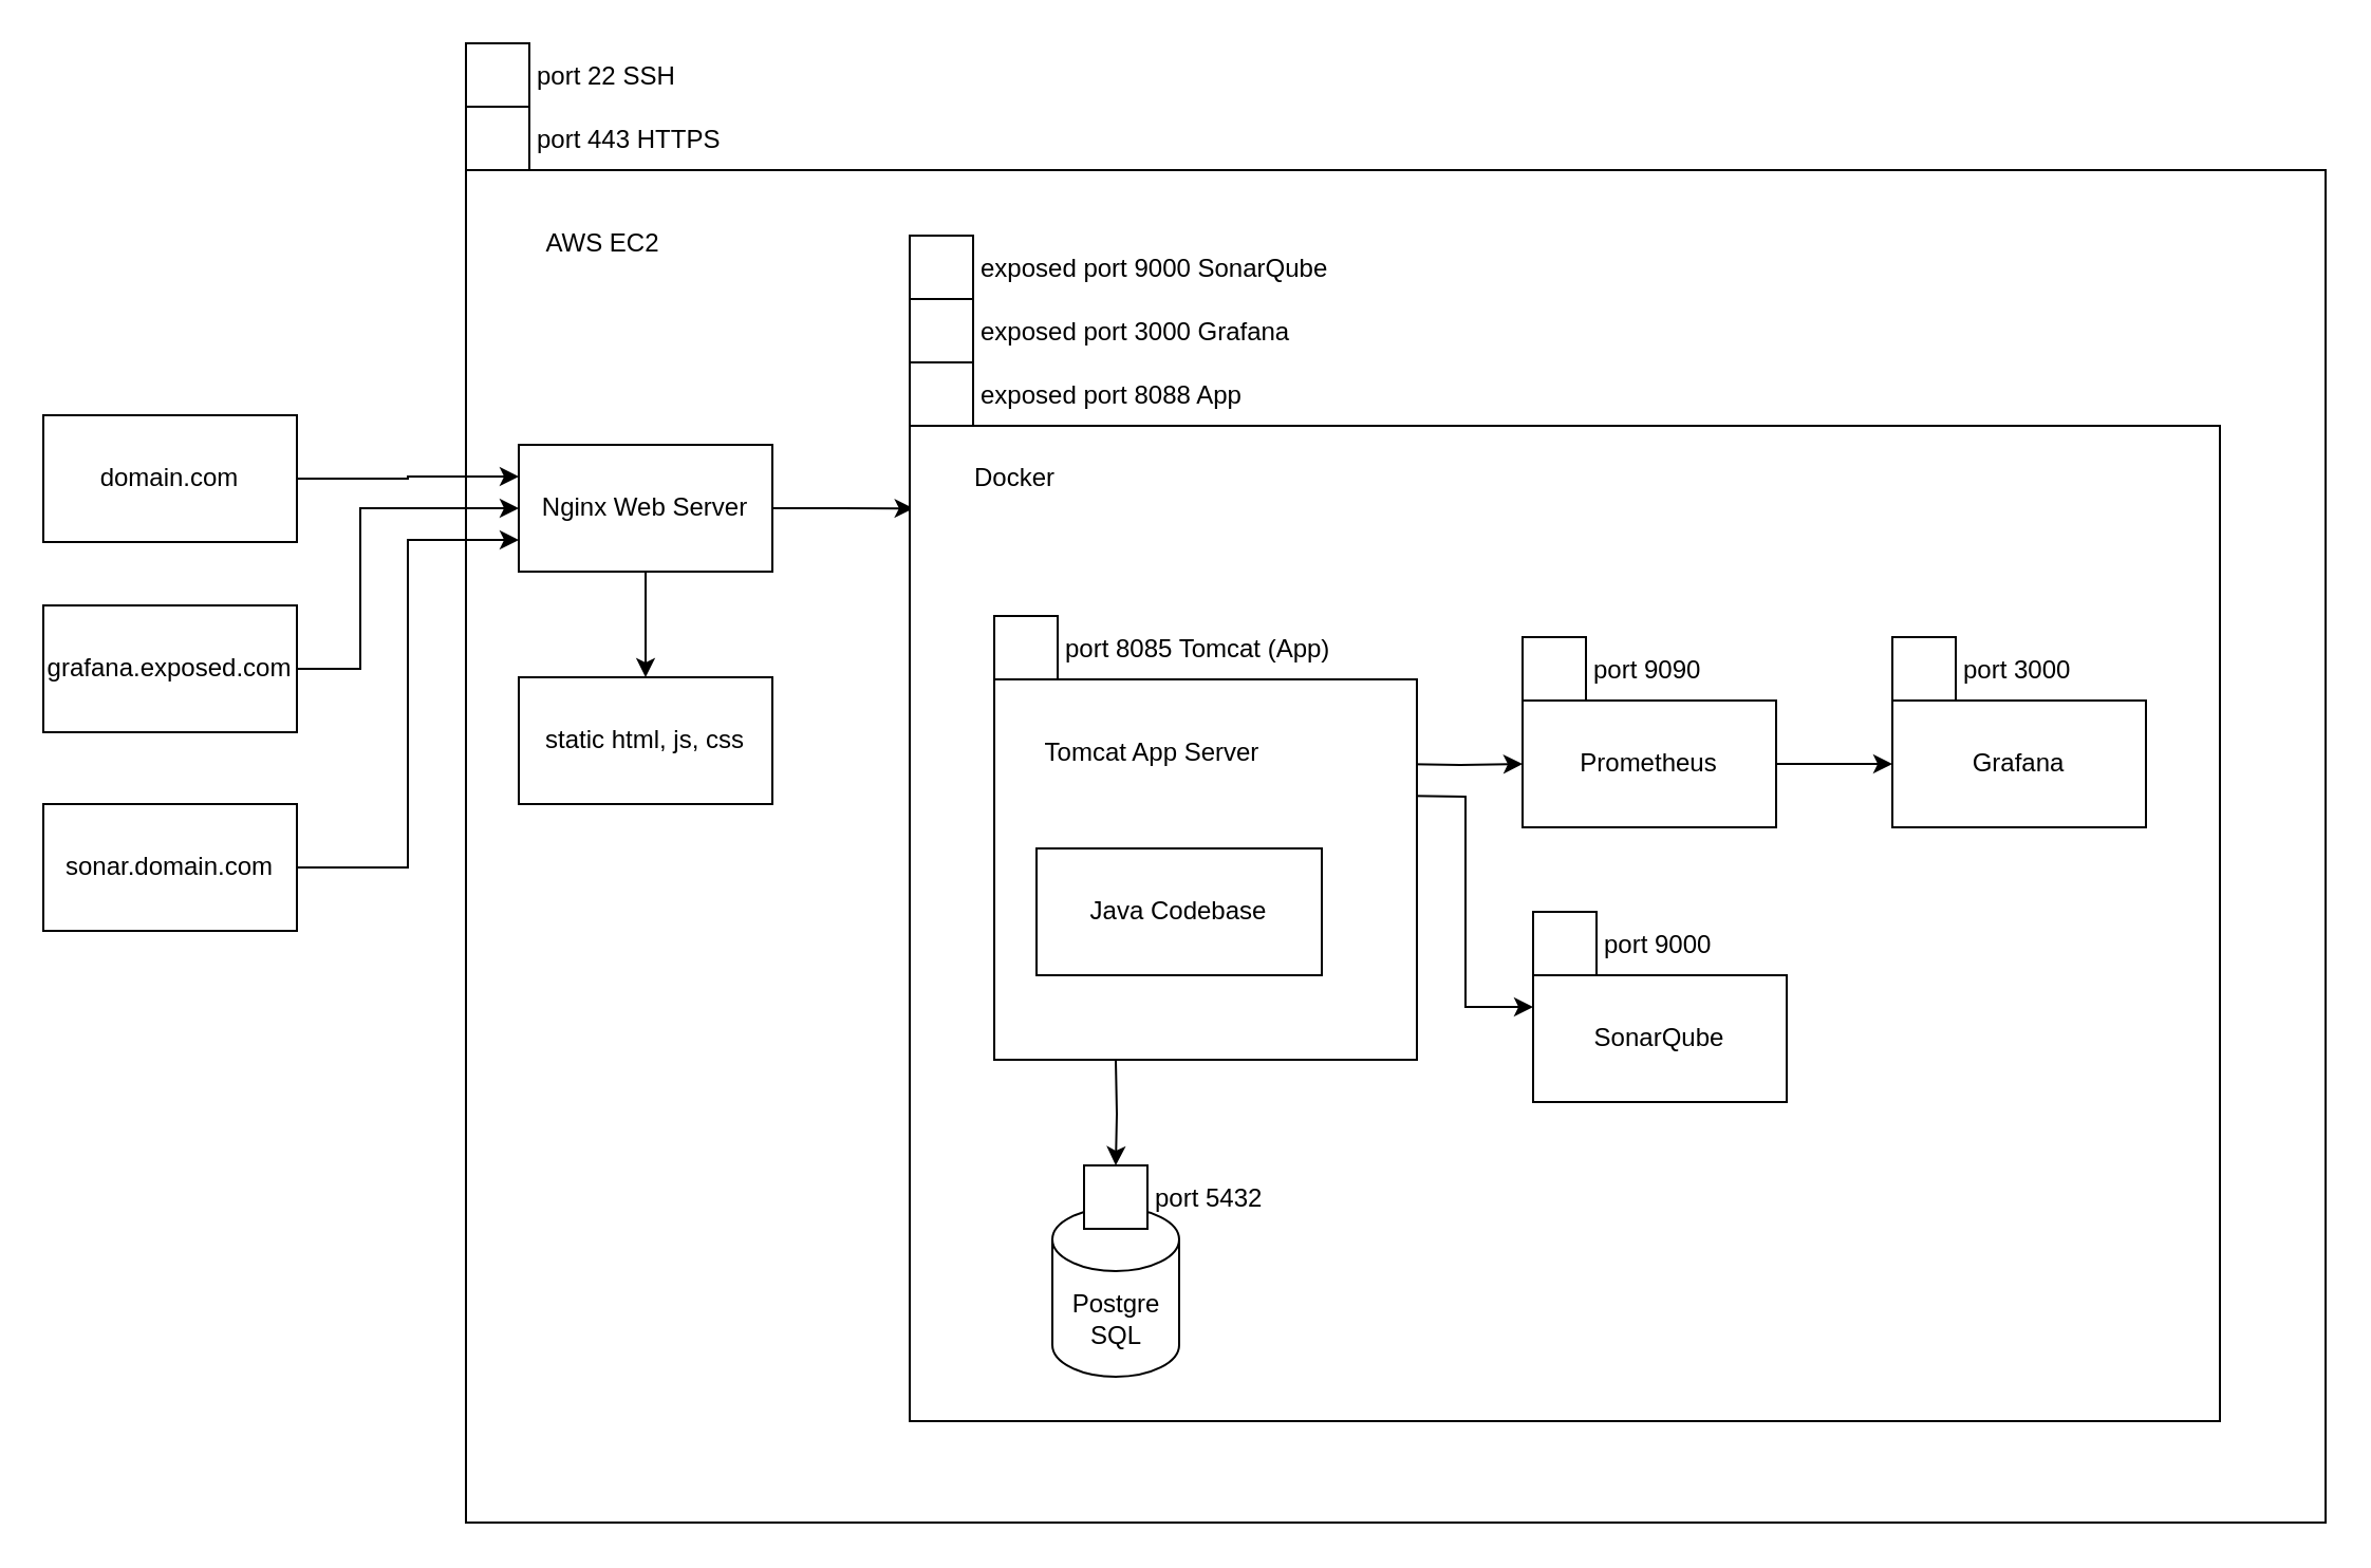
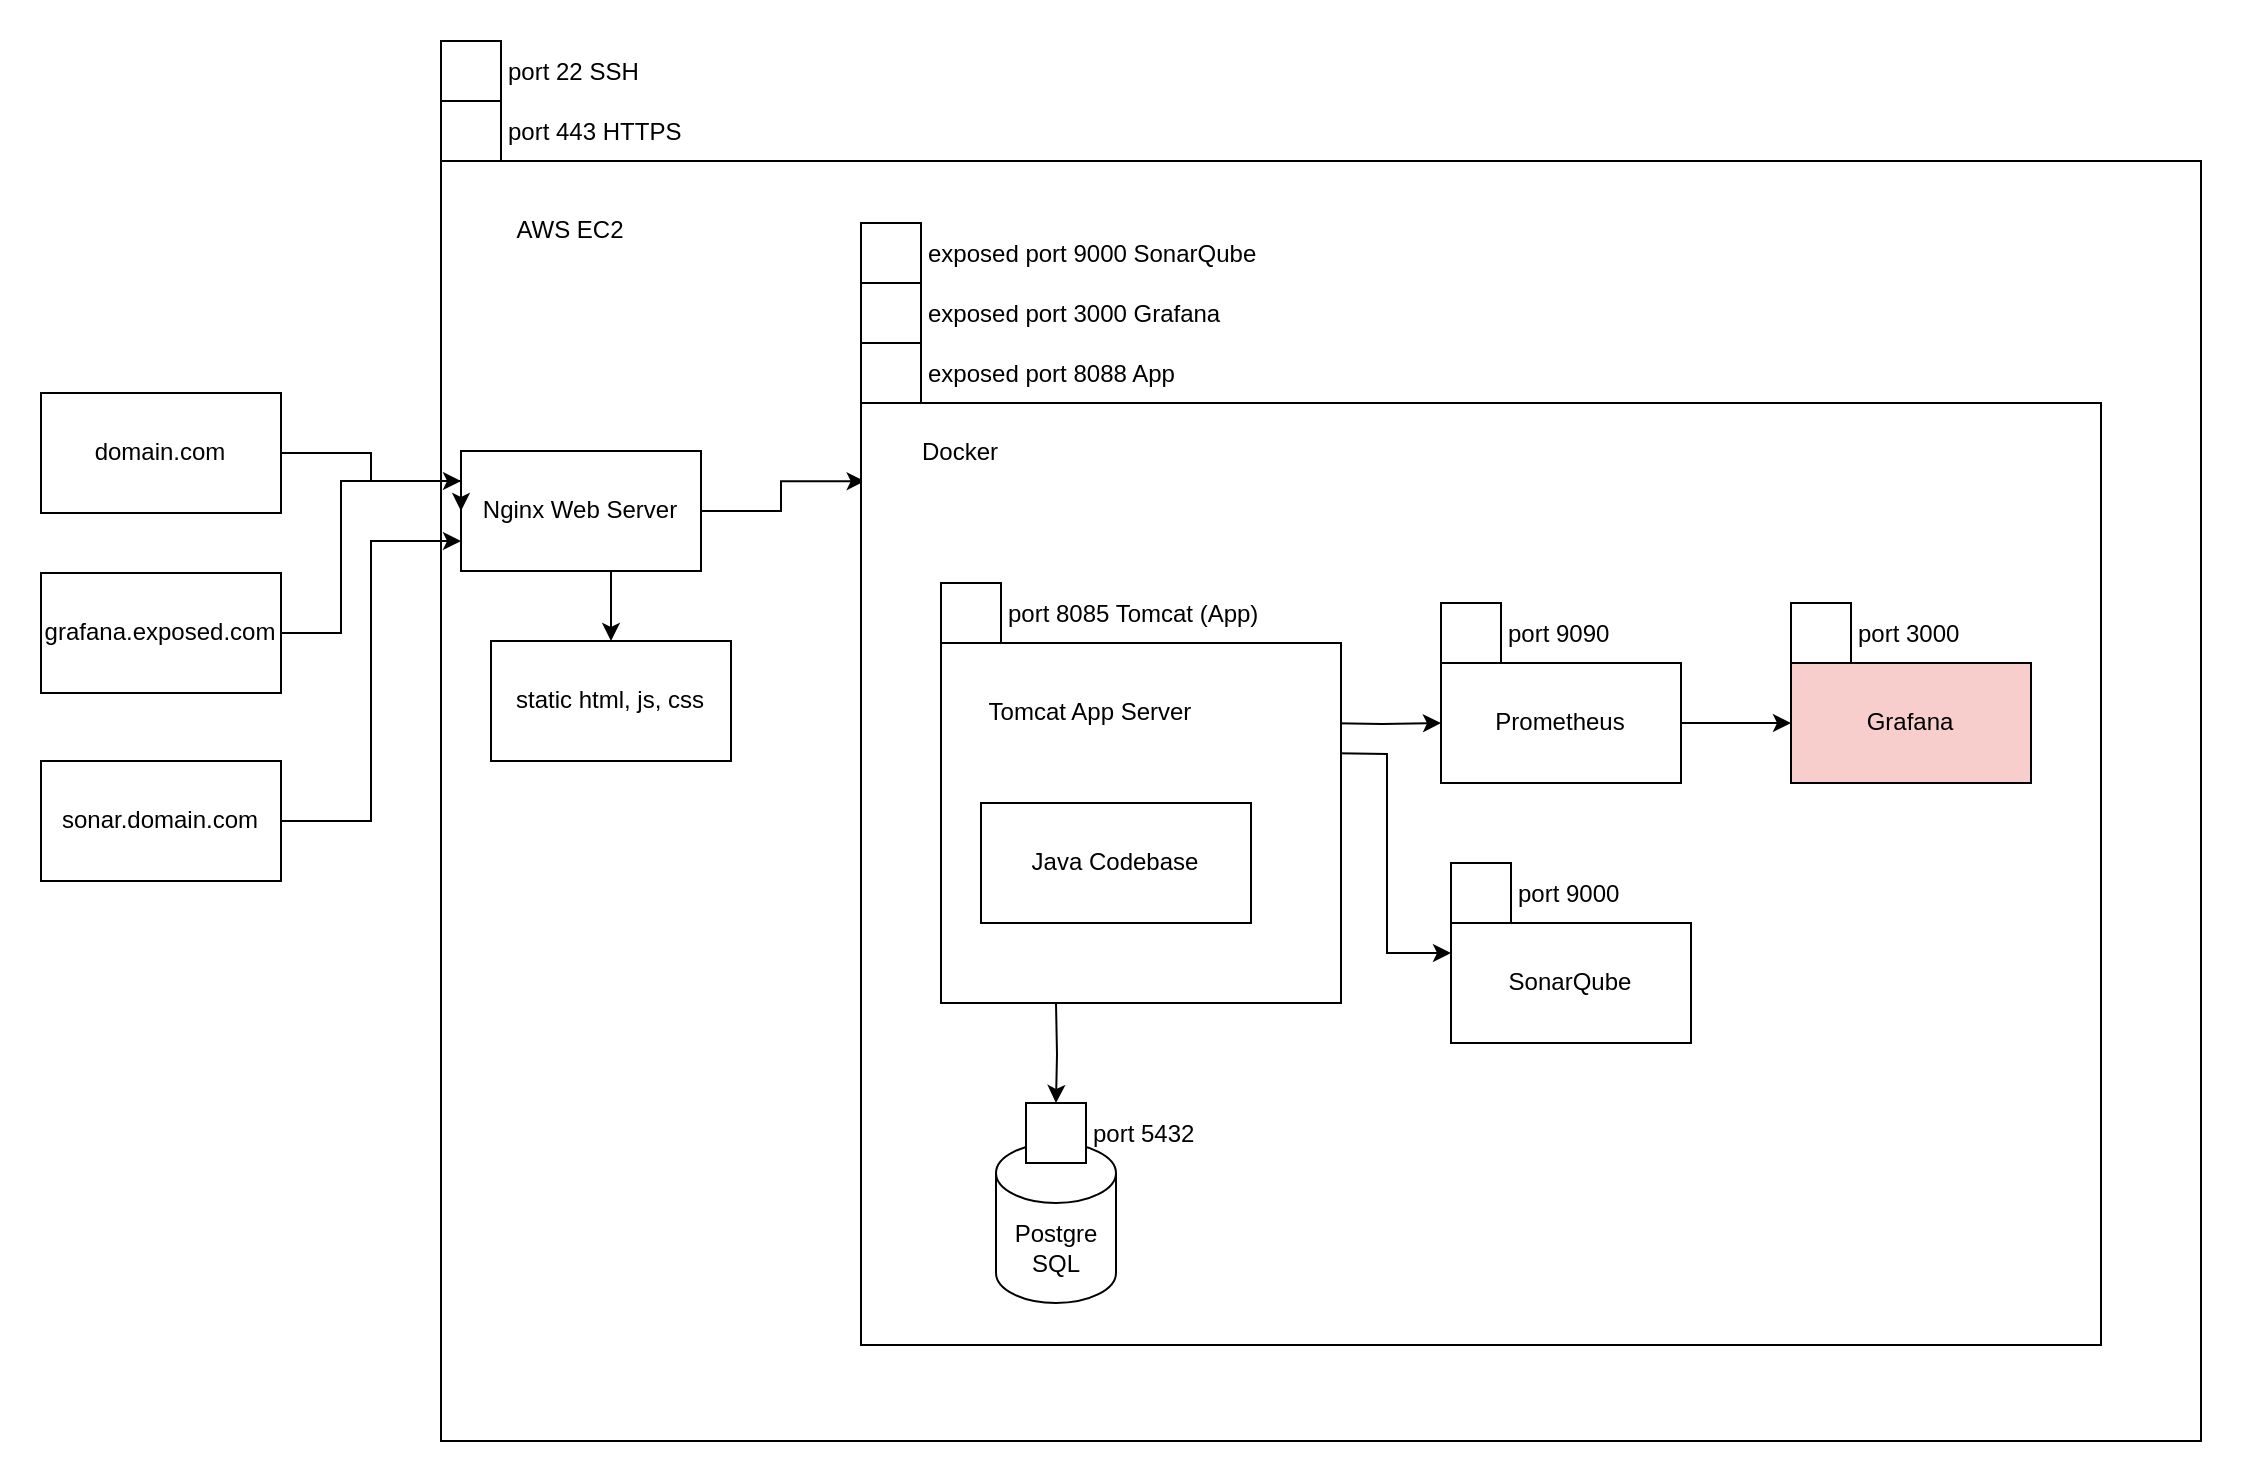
  <mxCell id="0" />
  <mxCell id="1" parent="0" />
  <mxCell id="2" value="" style="rounded=0;whiteSpace=wrap;html=1;" vertex="1" parent="1"><mxGeometry x="220" y="80" width="880" height="640" as="geometry" /></mxCell>
  <mxCell id="3" value="port 443 HTTPS" style="fontStyle=0;labelPosition=right;verticalLabelPosition=middle;align=left;verticalAlign=middle;spacingLeft=2;" vertex="1" parent="1"><mxGeometry x="220" y="50" width="30" height="30" as="geometry" /></mxCell>
  <mxCell id="4" style="edgeStyle=orthogonalEdgeStyle;rounded=0;orthogonalLoop=1;jettySize=auto;html=1;exitX=0.5;exitY=1;exitDx=0;exitDy=0;entryX=0.5;entryY=0;entryDx=0;entryDy=0;" edge="1" parent="1" source="6" target="10"><mxGeometry relative="1" as="geometry" /></mxCell>
  <mxCell id="5" style="edgeStyle=orthogonalEdgeStyle;rounded=0;orthogonalLoop=1;jettySize=auto;html=1;exitX=1;exitY=0.5;exitDx=0;exitDy=0;entryX=0.003;entryY=0.083;entryDx=0;entryDy=0;entryPerimeter=0;" edge="1" parent="1" source="6" target="11"><mxGeometry relative="1" as="geometry" /></mxCell>
- <mxCell id="6" value="Nginx Web Server" style="rounded=0;whiteSpace=wrap;html=1;fontStyle=0" vertex="1" parent="1"><mxGeometry x="245" y="210" width="120" height="60" as="geometry" /></mxCell>
+ <mxCell id="6" value="Nginx Web Server" style="rounded=0;whiteSpace=wrap;html=1;fontStyle=0" vertex="1" parent="1"><mxGeometry x="230" y="225" width="120" height="60" as="geometry" /></mxCell>
  <mxCell id="7" style="edgeStyle=orthogonalEdgeStyle;rounded=0;orthogonalLoop=1;jettySize=auto;html=1;exitX=1;exitY=0.5;exitDx=0;exitDy=0;entryX=0;entryY=0.25;entryDx=0;entryDy=0;" edge="1" parent="1" source="8" target="6"><mxGeometry relative="1" as="geometry" /></mxCell>
  <mxCell id="8" value="domain.com" style="rounded=0;whiteSpace=wrap;html=1;" vertex="1" parent="1"><mxGeometry x="20" y="196" width="120" height="60" as="geometry" /></mxCell>
  <mxCell id="9" value="AWS EC2" style="text;html=1;strokeColor=none;fillColor=none;align=center;verticalAlign=middle;whiteSpace=wrap;rounded=0;fontStyle=0" vertex="1" parent="1"><mxGeometry x="245" y="100" width="80" height="30" as="geometry" /></mxCell>
  <mxCell id="10" value="static html, js, css" style="rounded=0;whiteSpace=wrap;html=1;" vertex="1" parent="1"><mxGeometry x="245" y="320" width="120" height="60" as="geometry" /></mxCell>
  <mxCell id="11" value="" style="rounded=0;whiteSpace=wrap;html=1;" vertex="1" parent="1"><mxGeometry x="430" y="201" width="620" height="471" as="geometry" /></mxCell>
  <mxCell id="12" value="port 8085 Tomcat (App)" style="fontStyle=0;labelPosition=right;verticalLabelPosition=middle;align=left;verticalAlign=middle;spacingLeft=2;" vertex="1" parent="1"><mxGeometry x="470" y="291" width="30" height="30" as="geometry" /></mxCell>
  <mxCell id="13" style="edgeStyle=orthogonalEdgeStyle;rounded=0;orthogonalLoop=1;jettySize=auto;html=1;exitX=0.5;exitY=1;exitDx=0;exitDy=0;entryX=0.5;entryY=0;entryDx=0;entryDy=0;" edge="1" parent="1" target="19"><mxGeometry relative="1" as="geometry"><mxPoint x="527.5" y="501" as="sourcePoint" /></mxGeometry></mxCell>
  <mxCell id="14" style="edgeStyle=orthogonalEdgeStyle;rounded=0;orthogonalLoop=1;jettySize=auto;html=1;exitX=1;exitY=0.5;exitDx=0;exitDy=0;" edge="1" parent="1" target="21"><mxGeometry relative="1" as="geometry"><mxPoint x="660" y="361" as="sourcePoint" /></mxGeometry></mxCell>
  <mxCell id="15" style="edgeStyle=orthogonalEdgeStyle;rounded=0;orthogonalLoop=1;jettySize=auto;html=1;exitX=1;exitY=0.75;exitDx=0;exitDy=0;entryX=0;entryY=0.25;entryDx=0;entryDy=0;" edge="1" parent="1" target="26"><mxGeometry relative="1" as="geometry"><mxPoint x="660" y="376" as="sourcePoint" /></mxGeometry></mxCell>
  <mxCell id="16" value="Docker" style="text;html=1;strokeColor=none;fillColor=none;align=center;verticalAlign=middle;whiteSpace=wrap;rounded=0;fontStyle=0" vertex="1" parent="1"><mxGeometry x="450" y="211" width="60" height="30" as="geometry" /></mxCell>
  <mxCell id="17" value="exposed port 8088 App" style="fontStyle=0;labelPosition=right;verticalLabelPosition=middle;align=left;verticalAlign=middle;spacingLeft=2;" vertex="1" parent="1"><mxGeometry x="430" y="171" width="30" height="30" as="geometry" /></mxCell>
  <mxCell id="18" value="Postgre&lt;br&gt;SQL" style="shape=cylinder3;whiteSpace=wrap;html=1;boundedLbl=1;backgroundOutline=1;size=15;" vertex="1" parent="1"><mxGeometry x="497.5" y="571" width="60" height="80" as="geometry" /></mxCell>
  <mxCell id="19" value="port 5432" style="fontStyle=0;labelPosition=right;verticalLabelPosition=middle;align=left;verticalAlign=middle;spacingLeft=2;" vertex="1" parent="1"><mxGeometry x="512.5" y="551" width="30" height="30" as="geometry" /></mxCell>
  <mxCell id="20" style="edgeStyle=orthogonalEdgeStyle;rounded=0;orthogonalLoop=1;jettySize=auto;html=1;exitX=1;exitY=0.5;exitDx=0;exitDy=0;entryX=0;entryY=0.5;entryDx=0;entryDy=0;" edge="1" parent="1" source="21" target="24"><mxGeometry relative="1" as="geometry" /></mxCell>
  <mxCell id="21" value="Prometheus" style="rounded=0;whiteSpace=wrap;html=1;" vertex="1" parent="1"><mxGeometry x="720" y="331" width="120" height="60" as="geometry" /></mxCell>
  <mxCell id="22" value="port 9090" style="fontStyle=0;labelPosition=right;verticalLabelPosition=middle;align=left;verticalAlign=middle;spacingLeft=2;" vertex="1" parent="1"><mxGeometry x="720" y="301" width="30" height="30" as="geometry" /></mxCell>
  <mxCell id="23" value="exposed port 3000 Grafana" style="fontStyle=0;labelPosition=right;verticalLabelPosition=middle;align=left;verticalAlign=middle;spacingLeft=2;" vertex="1" parent="1"><mxGeometry x="430" y="141" width="30" height="30" as="geometry" /></mxCell>
- <mxCell id="24" value="Grafana" style="rounded=0;whiteSpace=wrap;html=1;" vertex="1" parent="1"><mxGeometry x="895" y="331" width="120" height="60" as="geometry" /></mxCell>
+ <mxCell id="24" value="Grafana" style="rounded=0;whiteSpace=wrap;html=1;fillColor=#f8cecc;" vertex="1" parent="1"><mxGeometry x="895" y="331" width="120" height="60" as="geometry" /></mxCell>
  <mxCell id="25" value="port 3000" style="fontStyle=0;labelPosition=right;verticalLabelPosition=middle;align=left;verticalAlign=middle;spacingLeft=2;" vertex="1" parent="1"><mxGeometry x="895" y="301" width="30" height="30" as="geometry" /></mxCell>
  <mxCell id="26" value="SonarQube" style="rounded=0;whiteSpace=wrap;html=1;" vertex="1" parent="1"><mxGeometry x="725" y="461" width="120" height="60" as="geometry" /></mxCell>
  <mxCell id="27" value="port 9000" style="fontStyle=0;labelPosition=right;verticalLabelPosition=middle;align=left;verticalAlign=middle;spacingLeft=2;" vertex="1" parent="1"><mxGeometry x="725" y="431" width="30" height="30" as="geometry" /></mxCell>
  <mxCell id="28" value="exposed port 9000 SonarQube" style="fontStyle=0;labelPosition=right;verticalLabelPosition=middle;align=left;verticalAlign=middle;spacingLeft=2;" vertex="1" parent="1"><mxGeometry x="430" y="111" width="30" height="30" as="geometry" /></mxCell>
  <mxCell id="29" value="port 22 SSH" style="fontStyle=0;labelPosition=right;verticalLabelPosition=middle;align=left;verticalAlign=middle;spacingLeft=2;" vertex="1" parent="1"><mxGeometry x="220" y="20" width="30" height="30" as="geometry" /></mxCell>
  <mxCell id="30" value="" style="rounded=0;whiteSpace=wrap;html=1;" vertex="1" parent="1"><mxGeometry x="470" y="321" width="200" height="180" as="geometry" /></mxCell>
  <mxCell id="31" value="Tomcat App Server" style="text;html=1;strokeColor=none;fillColor=none;align=center;verticalAlign=middle;whiteSpace=wrap;rounded=0;" vertex="1" parent="1"><mxGeometry x="490" y="341" width="110" height="30" as="geometry" /></mxCell>
  <mxCell id="32" value="Java Codebase" style="rounded=0;whiteSpace=wrap;html=1;" vertex="1" parent="1"><mxGeometry x="490" y="401" width="135" height="60" as="geometry" /></mxCell>
  <mxCell id="33" style="edgeStyle=orthogonalEdgeStyle;rounded=0;orthogonalLoop=1;jettySize=auto;html=1;exitX=1;exitY=0.5;exitDx=0;exitDy=0;entryX=0;entryY=0.5;entryDx=0;entryDy=0;" edge="1" parent="1" source="34" target="6"><mxGeometry relative="1" as="geometry"><Array as="points"><mxPoint x="170" y="316" /><mxPoint x="170" y="240" /></Array></mxGeometry></mxCell>
  <mxCell id="34" value="grafana.exposed.com" style="rounded=0;whiteSpace=wrap;html=1;" vertex="1" parent="1"><mxGeometry x="20" y="286" width="120" height="60" as="geometry" /></mxCell>
  <mxCell id="35" style="edgeStyle=orthogonalEdgeStyle;rounded=0;orthogonalLoop=1;jettySize=auto;html=1;exitX=1;exitY=0.5;exitDx=0;exitDy=0;entryX=0;entryY=0.75;entryDx=0;entryDy=0;" edge="1" parent="1" source="36" target="6"><mxGeometry relative="1" as="geometry" /></mxCell>
  <mxCell id="36" value="sonar.domain.com" style="rounded=0;whiteSpace=wrap;html=1;" vertex="1" parent="1"><mxGeometry x="20" y="380" width="120" height="60" as="geometry" /></mxCell>
